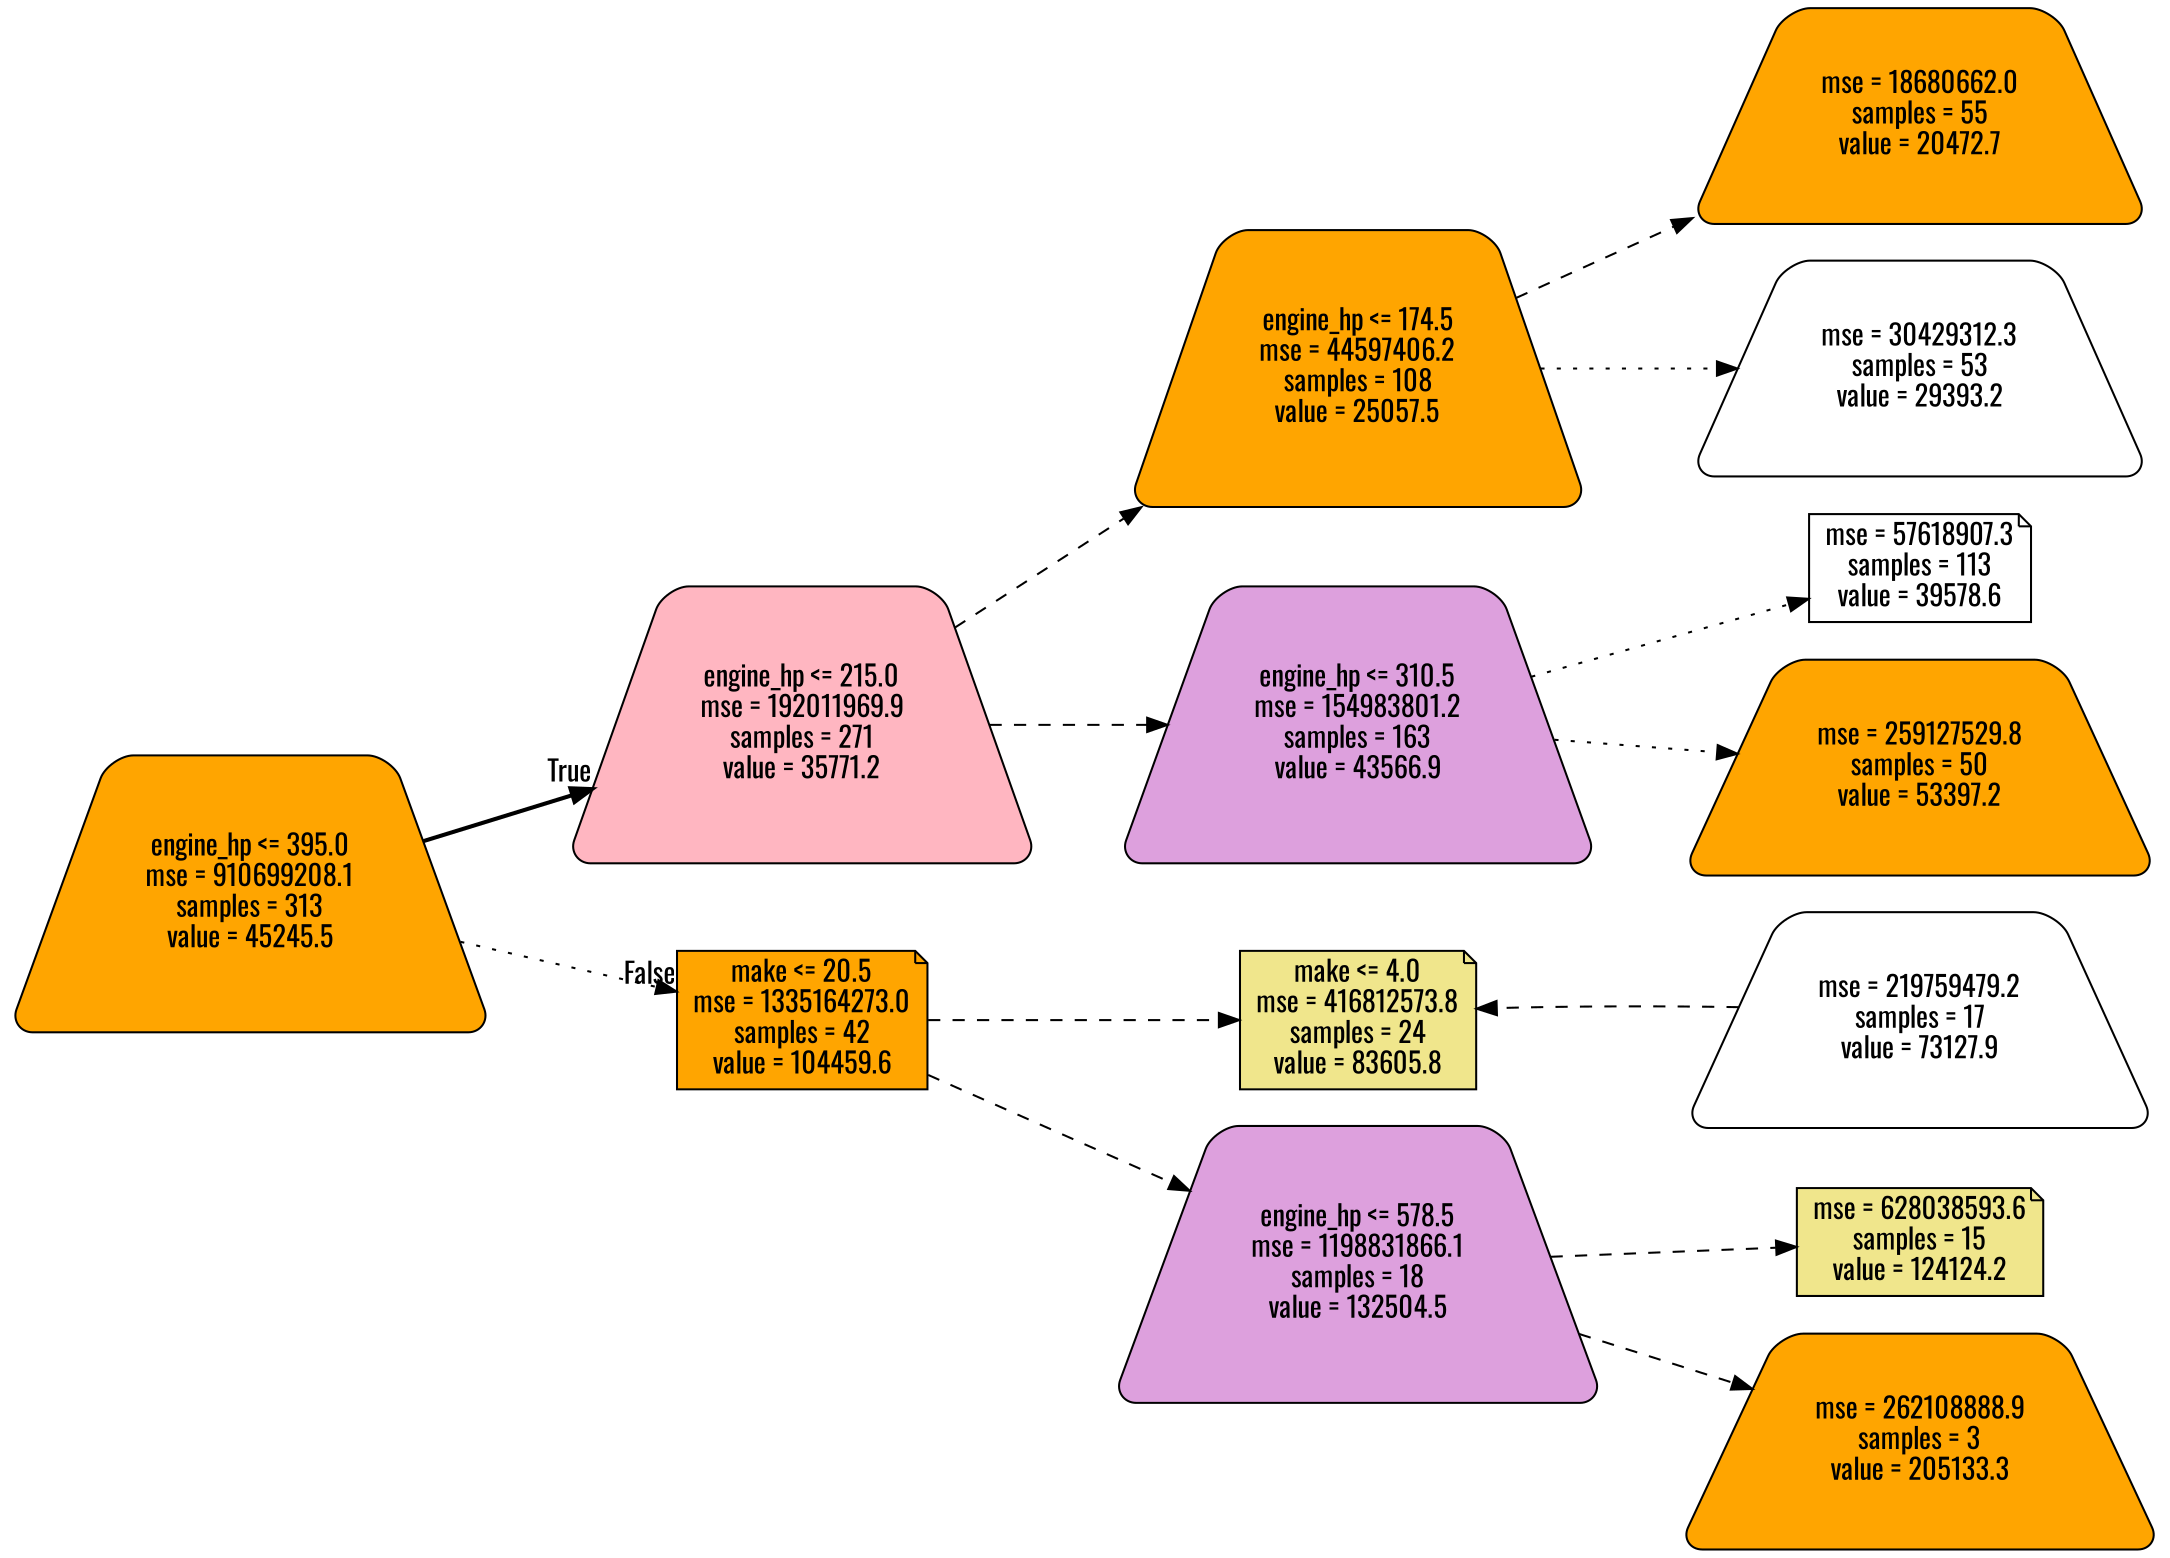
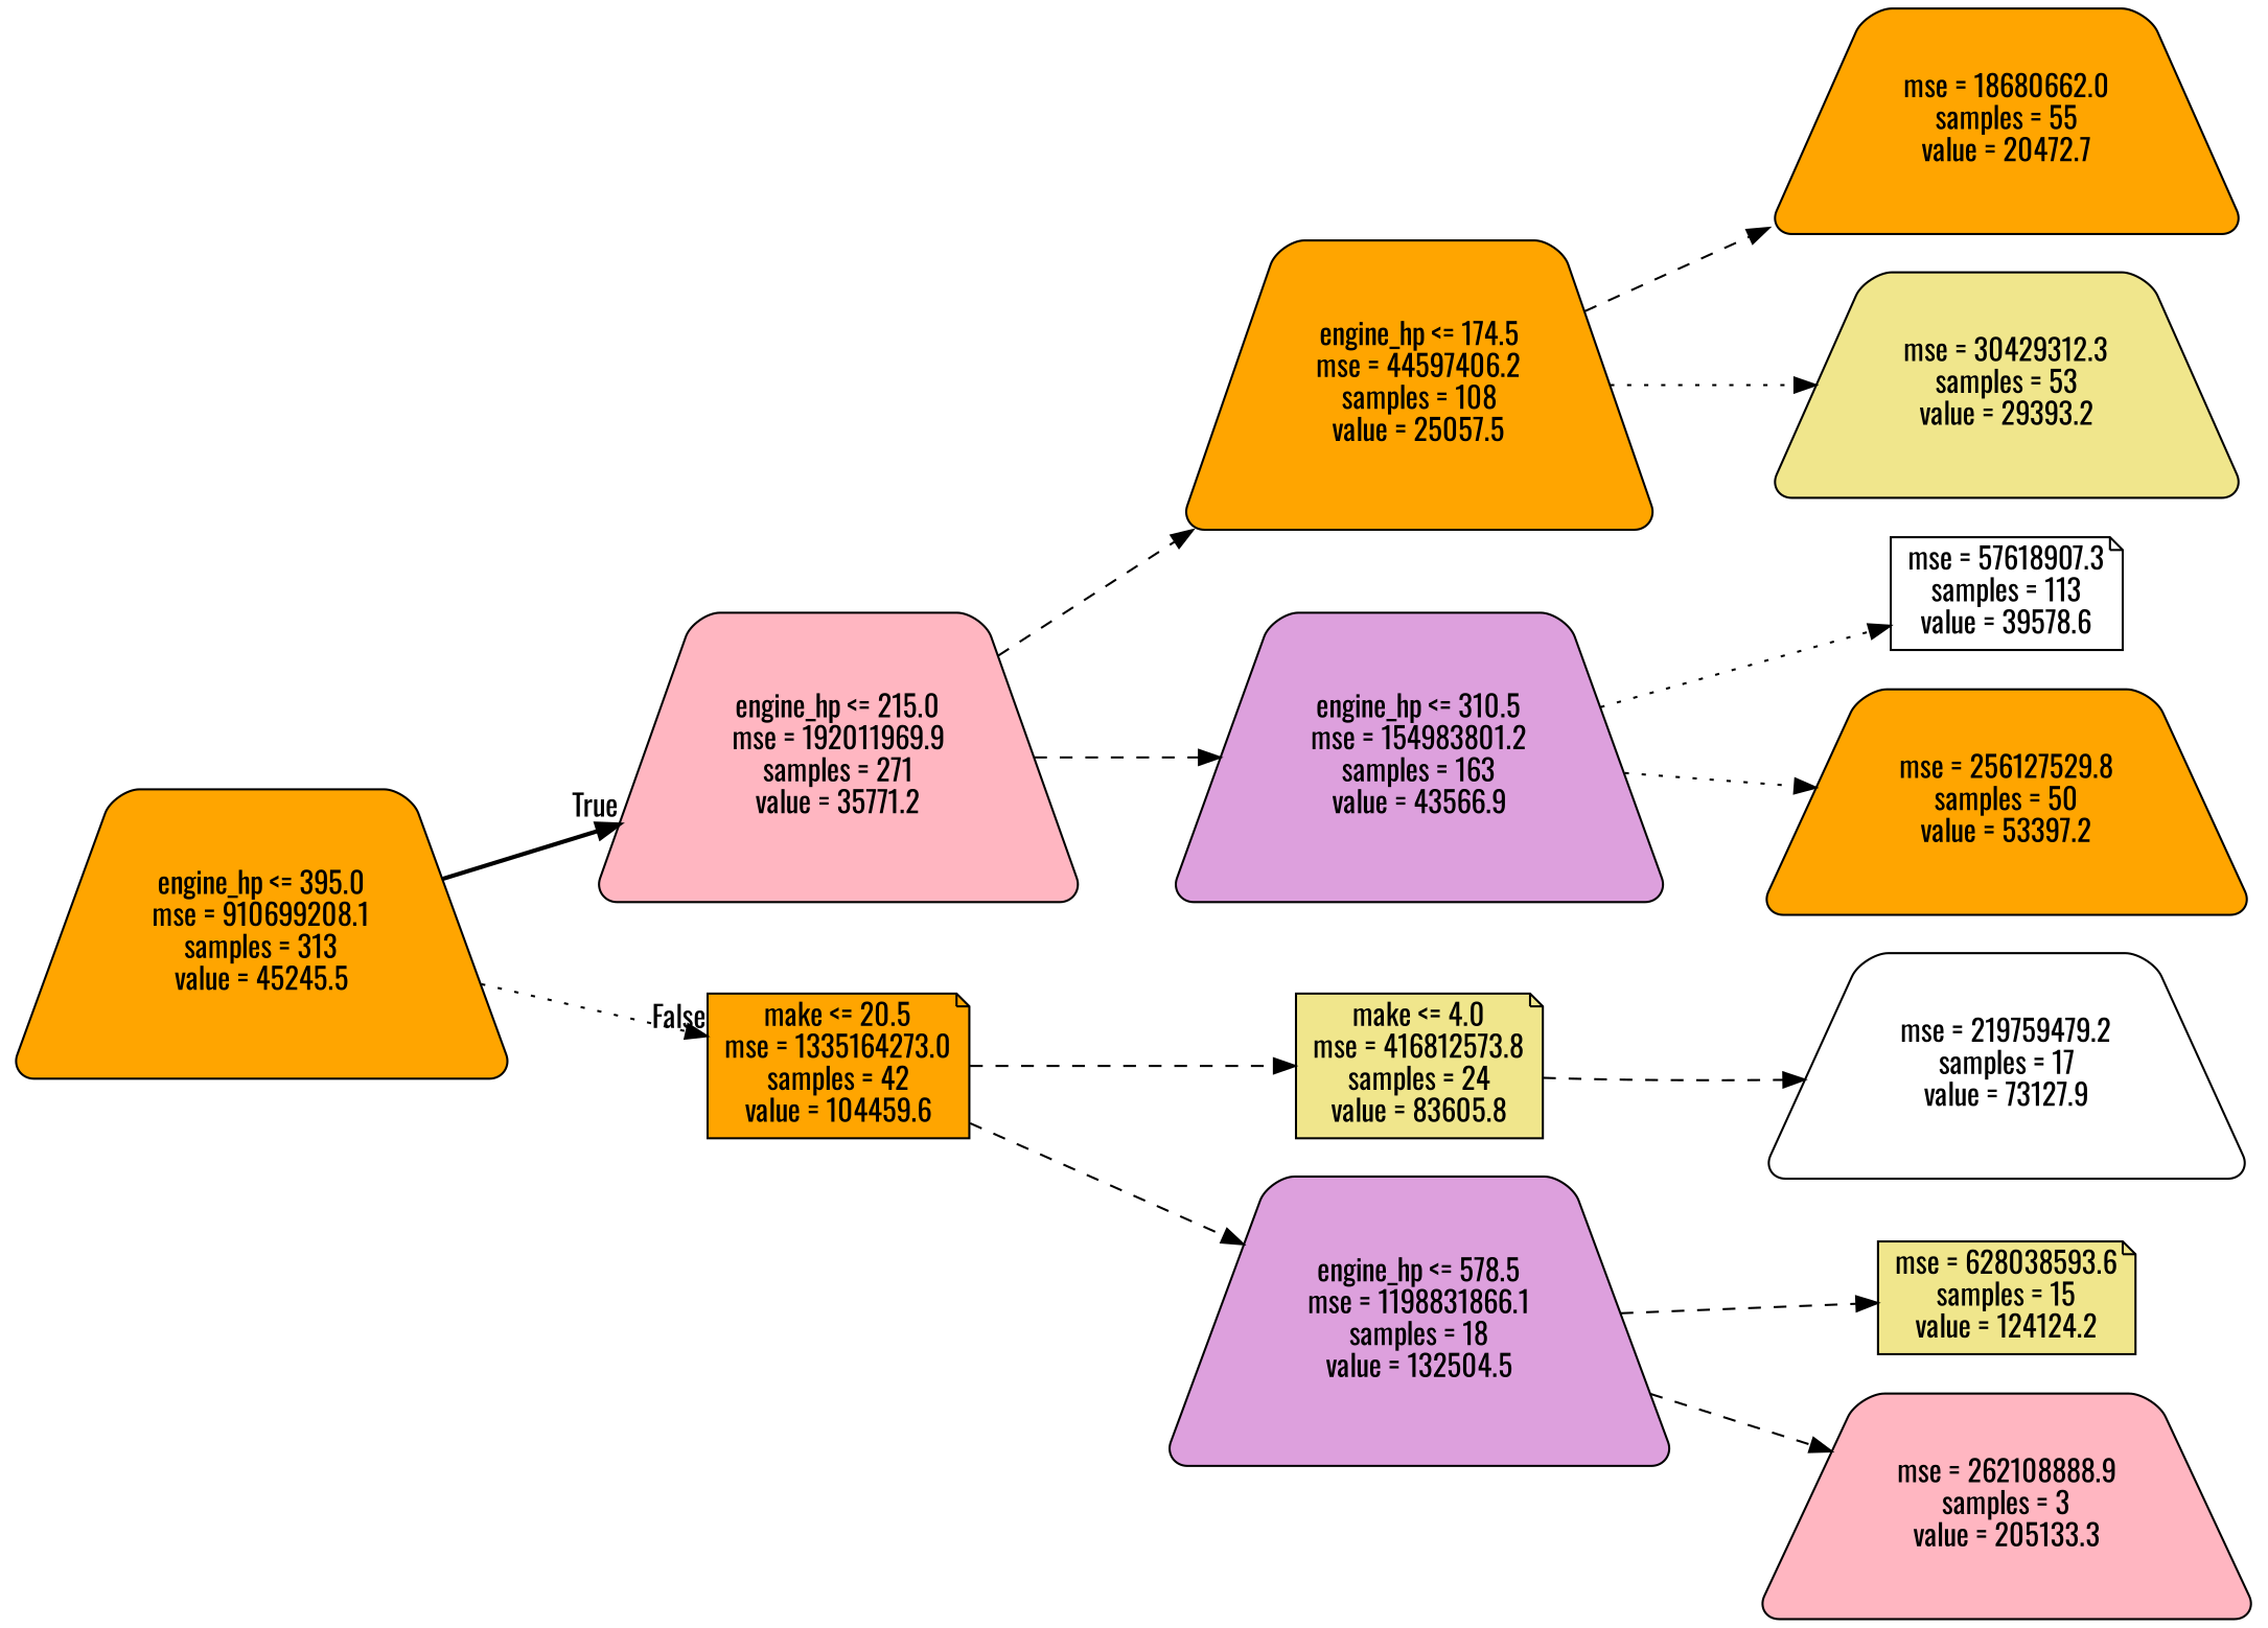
  digraph {
    fontname=Oswald
    rankdir=LR
    node [color=black fillcolor=orange fontname=Oswald shape=trapezium style="rounded,filled"]
    edge [fontname=Oswald style=dashed]
    n1 [label="engine_hp <= 395.0\nmse = 910699208.1\nsamples = 313\nvalue = 45245.5"]
    n2 [fillcolor=lightpink label="engine_hp <= 215.0\nmse = 192011969.9\nsamples = 271\nvalue = 35771.2"]
    n3 [label="make <= 20.5\nmse = 1335164273.0\nsamples = 42\nvalue = 104459.6" shape=note]
    n4 [label="engine_hp <= 174.5\nmse = 44597406.2\nsamples = 108\nvalue = 25057.5"]
    n5 [fillcolor=plum label="engine_hp <= 310.5\nmse = 154983801.2\nsamples = 163\nvalue = 43566.9"]
    n6 [fillcolor=khaki label="make <= 4.0\nmse = 416812573.8\nsamples = 24\nvalue = 83605.8" shape=note]
    n7 [fillcolor=plum label="engine_hp <= 578.5\nmse = 1198831866.1\nsamples = 18\nvalue = 132504.5"]
    n8 [label="mse = 18680662.0\nsamples = 55\nvalue = 20472.7"]
-   n9 [fillcolor=white label="mse = 30429312.3\nsamples = 53\nvalue = 29393.2"]
+   n9 [fillcolor=khaki label="mse = 30429312.3\nsamples = 53\nvalue = 29393.2"]
    n10 [fillcolor=white label="mse = 57618907.3\nsamples = 113\nvalue = 39578.6" shape=note]
-   n11 [label="mse = 259127529.8\nsamples = 50\nvalue = 53397.2"]
+   n11 [label="mse = 256127529.8\nsamples = 50\nvalue = 53397.2"]
    n12 [fillcolor=white label="mse = 219759479.2\nsamples = 17\nvalue = 73127.9"]
    n13 [fillcolor=khaki label="mse = 628038593.6\nsamples = 15\nvalue = 124124.2" shape=note]
-   n14 [label="mse = 262108888.9\nsamples = 3\nvalue = 205133.3"]
+   n14 [fillcolor=lightpink label="mse = 262108888.9\nsamples = 3\nvalue = 205133.3"]
    n1 -> n2 [headlabel=True labelangle=45 labeldistance=2.5 style=bold]
    n1 -> n3 [headlabel=False labelangle=-45 labeldistance=2.5 style=dotted]
    n2 -> n4
    n2 -> n5
    n3 -> n6
    n3 -> n7
    n4 -> n8
    n4 -> n9 [style=dotted]
    n5 -> n10 [style=dotted]
    n5 -> n11 [style=dotted]
-   n12 -> n6
+   n6 -> n12
    n7 -> n13
    n7 -> n14
  }
